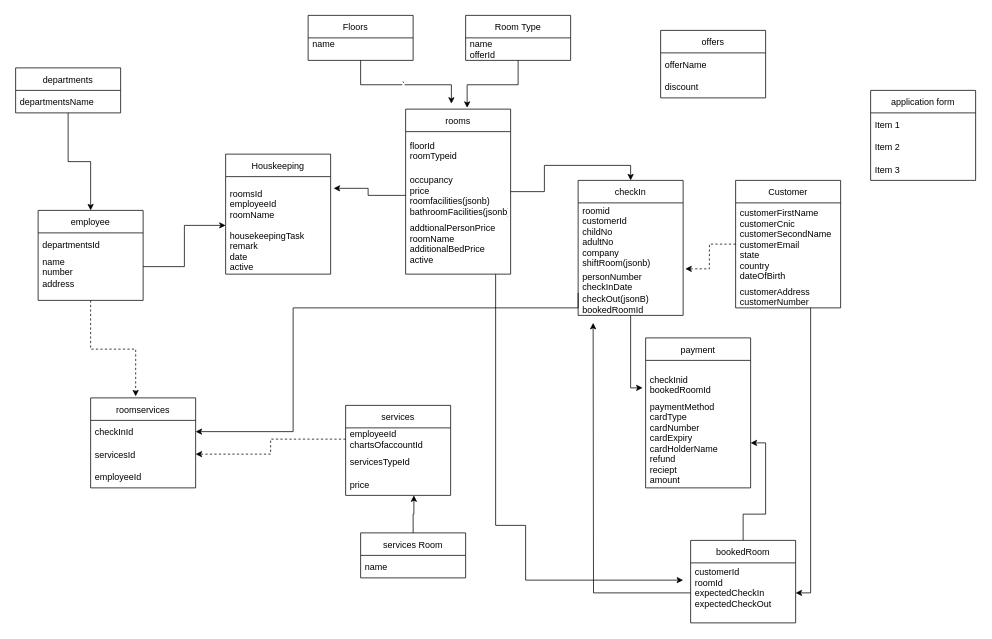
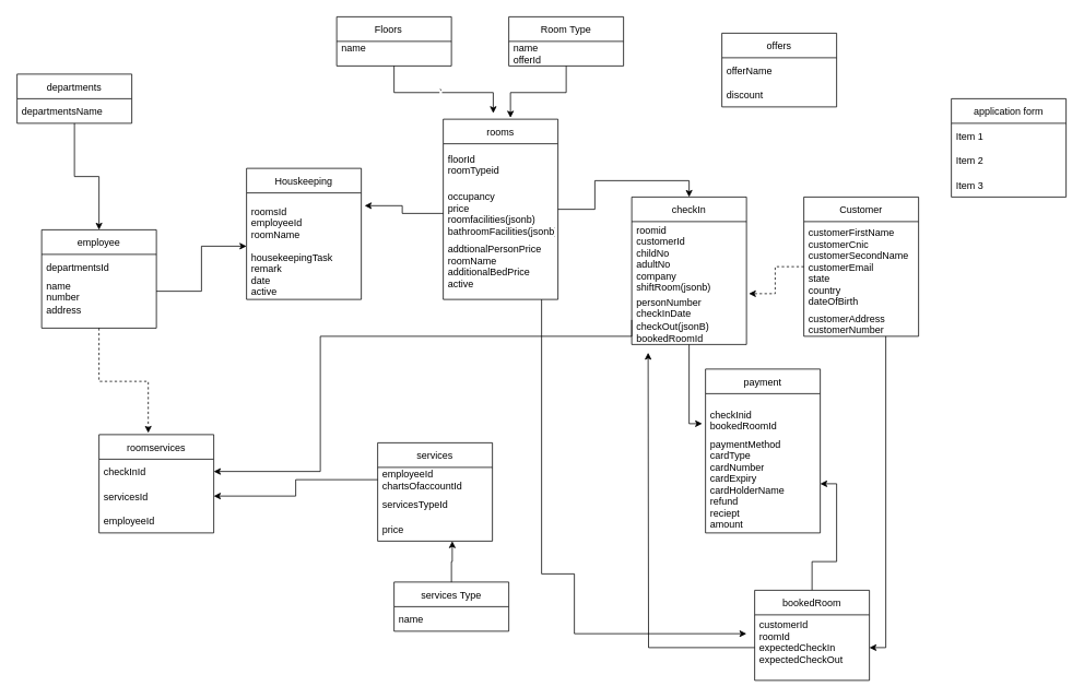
  <mxCell id="0" />
  <mxCell id="1" parent="0" />
  <mxCell id="2" value="`" style="edgeStyle=orthogonalEdgeStyle;rounded=0;orthogonalLoop=1;jettySize=auto;html=1;entryX=0.436;entryY=-0.033;entryDx=0;entryDy=0;entryPerimeter=0;" parent="1" source="3" target="13" edge="1"><mxGeometry relative="1" as="geometry" /></mxCell>
  <mxCell id="3" value="Floors    " style="swimlane;fontStyle=0;childLayout=stackLayout;horizontal=1;startSize=30;horizontalStack=0;resizeParent=1;resizeParentMax=0;resizeLast=0;collapsible=1;marginBottom=0;" parent="1" vertex="1"><mxGeometry x="410" y="20" width="140" height="60" as="geometry" /></mxCell>
  <mxCell id="4" value="name&#10;" style="text;strokeColor=none;fillColor=none;align=left;verticalAlign=middle;spacingLeft=4;spacingRight=4;overflow=hidden;points=[[0,0.5],[1,0.5]];portConstraint=eastwest;rotatable=0;" parent="3" vertex="1"><mxGeometry y="30" width="140" height="30" as="geometry" /></mxCell>
  <mxCell id="5" style="edgeStyle=orthogonalEdgeStyle;rounded=0;orthogonalLoop=1;jettySize=auto;html=1;entryX=0.586;entryY=-0.008;entryDx=0;entryDy=0;entryPerimeter=0;" parent="1" source="6" target="13" edge="1"><mxGeometry relative="1" as="geometry" /></mxCell>
  <mxCell id="6" value="Room Type" style="swimlane;fontStyle=0;childLayout=stackLayout;horizontal=1;startSize=30;horizontalStack=0;resizeParent=1;resizeParentMax=0;resizeLast=0;collapsible=1;marginBottom=0;" parent="1" vertex="1"><mxGeometry x="620" y="20" width="140" height="60" as="geometry" /></mxCell>
  <mxCell id="7" value="name&#10;offerId" style="text;strokeColor=none;fillColor=none;align=left;verticalAlign=middle;spacingLeft=4;spacingRight=4;overflow=hidden;points=[[0,0.5],[1,0.5]];portConstraint=eastwest;rotatable=0;" parent="6" vertex="1"><mxGeometry y="30" width="140" height="30" as="geometry" /></mxCell>
  <mxCell id="8" value="offers" style="swimlane;fontStyle=0;childLayout=stackLayout;horizontal=1;startSize=30;horizontalStack=0;resizeParent=1;resizeParentMax=0;resizeLast=0;collapsible=1;marginBottom=0;" parent="1" vertex="1"><mxGeometry x="880" y="40" width="140" height="90" as="geometry" /></mxCell>
  <mxCell id="9" value="offerName" style="text;strokeColor=none;fillColor=none;align=left;verticalAlign=middle;spacingLeft=4;spacingRight=4;overflow=hidden;points=[[0,0.5],[1,0.5]];portConstraint=eastwest;rotatable=0;" parent="8" vertex="1"><mxGeometry y="30" width="140" height="30" as="geometry" /></mxCell>
  <mxCell id="10" value="discount" style="text;strokeColor=none;fillColor=none;align=left;verticalAlign=middle;spacingLeft=4;spacingRight=4;overflow=hidden;points=[[0,0.5],[1,0.5]];portConstraint=eastwest;rotatable=0;" parent="8" vertex="1"><mxGeometry y="60" width="140" height="30" as="geometry" /></mxCell>
  <mxCell id="11" style="edgeStyle=orthogonalEdgeStyle;rounded=0;orthogonalLoop=1;jettySize=auto;html=1;entryX=0.5;entryY=0;entryDx=0;entryDy=0;" parent="1" source="13" target="32" edge="1"><mxGeometry relative="1" as="geometry" /></mxCell>
  <mxCell id="12" style="edgeStyle=orthogonalEdgeStyle;rounded=0;orthogonalLoop=1;jettySize=auto;html=1;" parent="1" source="13" edge="1"><mxGeometry relative="1" as="geometry"><mxPoint x="910" y="773" as="targetPoint" /><Array as="points"><mxPoint x="660" y="700" /><mxPoint x="700" y="700" /><mxPoint x="700" y="773" /></Array></mxGeometry></mxCell>
  <mxCell id="13" value="rooms" style="swimlane;fontStyle=0;childLayout=stackLayout;horizontal=1;startSize=30;horizontalStack=0;resizeParent=1;resizeParentMax=0;resizeLast=0;collapsible=1;marginBottom=0;" parent="1" vertex="1"><mxGeometry x="540" y="145" width="140" height="220" as="geometry" /></mxCell>
  <mxCell id="14" value="floorId&#10;roomTypeid" style="text;strokeColor=none;fillColor=none;align=left;verticalAlign=middle;spacingLeft=4;spacingRight=4;overflow=hidden;points=[[0,0.5],[1,0.5]];portConstraint=eastwest;rotatable=0;" parent="13" vertex="1"><mxGeometry y="30" width="140" height="50" as="geometry" /></mxCell>
  <mxCell id="15" value="occupancy&#10;price&#10;roomfacilities(jsonb)&#10;bathroomFacilities(jsonb)" style="text;strokeColor=none;fillColor=none;align=left;verticalAlign=middle;spacingLeft=4;spacingRight=4;overflow=hidden;points=[[0,0.5],[1,0.5]];portConstraint=eastwest;rotatable=0;" parent="13" vertex="1"><mxGeometry y="80" width="140" height="70" as="geometry" /></mxCell>
  <mxCell id="16" value="addtionalPersonPrice&#10;roomName&#10;additionalBedPrice&#10;active&#10;&#10;" style="text;strokeColor=none;fillColor=none;align=left;verticalAlign=middle;spacingLeft=4;spacingRight=4;overflow=hidden;points=[[0,0.5],[1,0.5]];portConstraint=eastwest;rotatable=0;" parent="13" vertex="1"><mxGeometry y="150" width="140" height="70" as="geometry" /></mxCell>
  <mxCell id="17" value="services" style="swimlane;fontStyle=0;childLayout=stackLayout;horizontal=1;startSize=30;horizontalStack=0;resizeParent=1;resizeParentMax=0;resizeLast=0;collapsible=1;marginBottom=0;" parent="1" vertex="1"><mxGeometry x="460" y="540" width="140" height="120" as="geometry" /></mxCell>
  <mxCell id="18" value="employeeId&#10;chartsOfaccountId" style="text;strokeColor=none;fillColor=none;align=left;verticalAlign=middle;spacingLeft=4;spacingRight=4;overflow=hidden;points=[[0,0.5],[1,0.5]];portConstraint=eastwest;rotatable=0;" parent="17" vertex="1"><mxGeometry y="30" width="140" height="30" as="geometry" /></mxCell>
  <mxCell id="19" value="servicesTypeId" style="text;strokeColor=none;fillColor=none;align=left;verticalAlign=middle;spacingLeft=4;spacingRight=4;overflow=hidden;points=[[0,0.5],[1,0.5]];portConstraint=eastwest;rotatable=0;" parent="17" vertex="1"><mxGeometry y="60" width="140" height="30" as="geometry" /></mxCell>
  <mxCell id="20" value="price" style="text;strokeColor=none;fillColor=none;align=left;verticalAlign=middle;spacingLeft=4;spacingRight=4;overflow=hidden;points=[[0,0.5],[1,0.5]];portConstraint=eastwest;rotatable=0;" parent="17" vertex="1"><mxGeometry y="90" width="140" height="30" as="geometry" /></mxCell>
  <mxCell id="21" style="edgeStyle=orthogonalEdgeStyle;rounded=0;orthogonalLoop=1;jettySize=auto;html=1;entryX=0.65;entryY=1;entryDx=0;entryDy=0;entryPerimeter=0;" parent="1" source="22" target="20" edge="1"><mxGeometry relative="1" as="geometry" /></mxCell>
- <mxCell id="22" value="services Room" style="swimlane;fontStyle=0;childLayout=stackLayout;horizontal=1;startSize=30;horizontalStack=0;resizeParent=1;resizeParentMax=0;resizeLast=0;collapsible=1;marginBottom=0;" parent="1" vertex="1"><mxGeometry x="480" y="710" width="140" height="60" as="geometry" /></mxCell>
+ <mxCell id="22" value="services Type" style="swimlane;fontStyle=0;childLayout=stackLayout;horizontal=1;startSize=30;horizontalStack=0;resizeParent=1;resizeParentMax=0;resizeLast=0;collapsible=1;marginBottom=0;" parent="1" vertex="1"><mxGeometry x="480" y="710" width="140" height="60" as="geometry" /></mxCell>
  <mxCell id="23" value="name" style="text;strokeColor=none;fillColor=none;align=left;verticalAlign=middle;spacingLeft=4;spacingRight=4;overflow=hidden;points=[[0,0.5],[1,0.5]];portConstraint=eastwest;rotatable=0;" parent="22" vertex="1"><mxGeometry y="30" width="140" height="30" as="geometry" /></mxCell>
  <mxCell id="24" value="Houskeeping" style="swimlane;fontStyle=0;childLayout=stackLayout;horizontal=1;startSize=30;horizontalStack=0;resizeParent=1;resizeParentMax=0;resizeLast=0;collapsible=1;marginBottom=0;" parent="1" vertex="1"><mxGeometry x="300" y="205" width="140" height="160" as="geometry" /></mxCell>
  <mxCell id="25" value="&#10;roomsId&#10;employeeId&#10;roomName&#10;&#10;housekeepingTask&#10;remark&#10;date&#10;active&#10;&#10;" style="text;strokeColor=none;fillColor=none;align=left;verticalAlign=middle;spacingLeft=4;spacingRight=4;overflow=hidden;points=[[0,0.5],[1,0.5]];portConstraint=eastwest;rotatable=0;" parent="24" vertex="1"><mxGeometry y="30" width="140" height="130" as="geometry" /></mxCell>
  <mxCell id="26" style="edgeStyle=orthogonalEdgeStyle;rounded=0;orthogonalLoop=1;jettySize=auto;html=1;entryX=1.021;entryY=-0.067;entryDx=0;entryDy=0;entryPerimeter=0;dashed=1;" parent="1" source="28" target="34" edge="1"><mxGeometry relative="1" as="geometry" /></mxCell>
  <mxCell id="27" style="edgeStyle=orthogonalEdgeStyle;rounded=0;orthogonalLoop=1;jettySize=auto;html=1;" parent="1" source="28" target="41" edge="1"><mxGeometry relative="1" as="geometry"><Array as="points"><mxPoint x="1080" y="790" /></Array></mxGeometry></mxCell>
  <mxCell id="28" value="Customer" style="swimlane;fontStyle=0;childLayout=stackLayout;horizontal=1;startSize=30;horizontalStack=0;resizeParent=1;resizeParentMax=0;resizeLast=0;collapsible=1;marginBottom=0;" parent="1" vertex="1"><mxGeometry x="980" y="240" width="140" height="170" as="geometry" /></mxCell>
  <mxCell id="29" value="customerFirstName&#10;customerCnic&#10;customerSecondName&#10;customerEmail&#10;state&#10;country&#10;dateOfBirth" style="text;strokeColor=none;fillColor=none;align=left;verticalAlign=middle;spacingLeft=4;spacingRight=4;overflow=hidden;points=[[0,0.5],[1,0.5]];portConstraint=eastwest;rotatable=0;" parent="28" vertex="1"><mxGeometry y="30" width="140" height="110" as="geometry" /></mxCell>
  <mxCell id="30" value="customerAddress&#10;customerNumber" style="text;strokeColor=none;fillColor=none;align=left;verticalAlign=middle;spacingLeft=4;spacingRight=4;overflow=hidden;points=[[0,0.5],[1,0.5]];portConstraint=eastwest;rotatable=0;" parent="28" vertex="1"><mxGeometry y="140" width="140" height="30" as="geometry" /></mxCell>
  <mxCell id="31" style="edgeStyle=orthogonalEdgeStyle;rounded=0;orthogonalLoop=1;jettySize=auto;html=1;entryX=-0.029;entryY=0.733;entryDx=0;entryDy=0;entryPerimeter=0;" parent="1" source="32" target="37" edge="1"><mxGeometry relative="1" as="geometry" /></mxCell>
  <mxCell id="32" value="checkIn" style="swimlane;fontStyle=0;childLayout=stackLayout;horizontal=1;startSize=30;horizontalStack=0;resizeParent=1;resizeParentMax=0;resizeLast=0;collapsible=1;marginBottom=0;" parent="1" vertex="1"><mxGeometry x="770" y="240" width="140" height="180" as="geometry" /></mxCell>
  <mxCell id="33" value="roomid&#10;customerId&#10;childNo&#10;adultNo&#10;company&#10;shiftRoom(jsonb)" style="text;strokeColor=none;fillColor=none;align=left;verticalAlign=middle;spacingLeft=4;spacingRight=4;overflow=hidden;points=[[0,0.5],[1,0.5]];portConstraint=eastwest;rotatable=0;" parent="32" vertex="1"><mxGeometry y="30" width="140" height="90" as="geometry" /></mxCell>
  <mxCell id="34" value="personNumber&#10;checkInDate" style="text;strokeColor=none;fillColor=none;align=left;verticalAlign=middle;spacingLeft=4;spacingRight=4;overflow=hidden;points=[[0,0.5],[1,0.5]];portConstraint=eastwest;rotatable=0;" parent="32" vertex="1"><mxGeometry y="120" width="140" height="30" as="geometry" /></mxCell>
  <mxCell id="35" value="checkOut(jsonB)&#10;bookedRoomId" style="text;strokeColor=none;fillColor=none;align=left;verticalAlign=middle;spacingLeft=4;spacingRight=4;overflow=hidden;points=[[0,0.5],[1,0.5]];portConstraint=eastwest;rotatable=0;" parent="32" vertex="1"><mxGeometry y="150" width="140" height="30" as="geometry" /></mxCell>
  <mxCell id="36" value="payment" style="swimlane;fontStyle=0;childLayout=stackLayout;horizontal=1;startSize=30;horizontalStack=0;resizeParent=1;resizeParentMax=0;resizeLast=0;collapsible=1;marginBottom=0;" parent="1" vertex="1"><mxGeometry x="860" y="450" width="140" height="200" as="geometry" /></mxCell>
  <mxCell id="37" value="&#10;checkInid&#10;bookedRoomId" style="text;strokeColor=none;fillColor=none;align=left;verticalAlign=middle;spacingLeft=4;spacingRight=4;overflow=hidden;points=[[0,0.5],[1,0.5]];portConstraint=eastwest;rotatable=0;" parent="36" vertex="1"><mxGeometry y="30" width="140" height="50" as="geometry" /></mxCell>
  <mxCell id="38" value="paymentMethod&#10;cardType&#10;cardNumber&#10;cardExpiry&#10;cardHolderName&#10;refund&#10;reciept&#10;amount" style="text;strokeColor=none;fillColor=none;align=left;verticalAlign=middle;spacingLeft=4;spacingRight=4;overflow=hidden;points=[[0,0.5],[1,0.5]];portConstraint=eastwest;rotatable=0;" parent="36" vertex="1"><mxGeometry y="80" width="140" height="120" as="geometry" /></mxCell>
  <mxCell id="39" style="edgeStyle=orthogonalEdgeStyle;rounded=0;orthogonalLoop=1;jettySize=auto;html=1;" parent="1" source="40" target="38" edge="1"><mxGeometry relative="1" as="geometry"><mxPoint x="990" y="570" as="targetPoint" /><Array as="points" /></mxGeometry></mxCell>
  <mxCell id="40" value="bookedRoom" style="swimlane;fontStyle=0;childLayout=stackLayout;horizontal=1;startSize=30;horizontalStack=0;resizeParent=1;resizeParentMax=0;resizeLast=0;collapsible=1;marginBottom=0;" parent="1" vertex="1"><mxGeometry x="920" y="720" width="140" height="110" as="geometry" /></mxCell>
  <mxCell id="41" value="customerId&#10;roomId&#10;expectedCheckIn&#10;expectedCheckOut&#10;" style="text;strokeColor=none;fillColor=none;align=left;verticalAlign=middle;spacingLeft=4;spacingRight=4;overflow=hidden;points=[[0,0.5],[1,0.5]];portConstraint=eastwest;rotatable=0;" parent="40" vertex="1"><mxGeometry y="30" width="140" height="80" as="geometry" /></mxCell>
  <mxCell id="42" value="" style="edgeStyle=orthogonalEdgeStyle;rounded=0;orthogonalLoop=1;jettySize=auto;html=1;" parent="1" source="43" target="46" edge="1"><mxGeometry relative="1" as="geometry" /></mxCell>
  <mxCell id="43" value="departments" style="swimlane;fontStyle=0;childLayout=stackLayout;horizontal=1;startSize=30;horizontalStack=0;resizeParent=1;resizeParentMax=0;resizeLast=0;collapsible=1;marginBottom=0;" parent="1" vertex="1"><mxGeometry x="20" y="90" width="140" height="60" as="geometry" /></mxCell>
  <mxCell id="44" value="departmentsName" style="text;strokeColor=none;fillColor=none;align=left;verticalAlign=middle;spacingLeft=4;spacingRight=4;overflow=hidden;points=[[0,0.5],[1,0.5]];portConstraint=eastwest;rotatable=0;" parent="43" vertex="1"><mxGeometry y="30" width="140" height="30" as="geometry" /></mxCell>
  <mxCell id="45" style="edgeStyle=orthogonalEdgeStyle;rounded=0;orthogonalLoop=1;jettySize=auto;html=1;entryX=0.429;entryY=-0.017;entryDx=0;entryDy=0;entryPerimeter=0;dashed=1;" parent="1" source="46" target="52" edge="1"><mxGeometry relative="1" as="geometry" /></mxCell>
  <mxCell id="46" value="employee" style="swimlane;fontStyle=0;childLayout=stackLayout;horizontal=1;startSize=30;horizontalStack=0;resizeParent=1;resizeParentMax=0;resizeLast=0;collapsible=1;marginBottom=0;" parent="1" vertex="1"><mxGeometry x="50" y="280" width="140" height="120" as="geometry" /></mxCell>
  <mxCell id="47" value="departmentsId" style="text;strokeColor=none;fillColor=none;align=left;verticalAlign=middle;spacingLeft=4;spacingRight=4;overflow=hidden;points=[[0,0.5],[1,0.5]];portConstraint=eastwest;rotatable=0;" parent="46" vertex="1"><mxGeometry y="30" width="140" height="30" as="geometry" /></mxCell>
  <mxCell id="48" value="name&#10;number" style="text;strokeColor=none;fillColor=none;align=left;verticalAlign=middle;spacingLeft=4;spacingRight=4;overflow=hidden;points=[[0,0.5],[1,0.5]];portConstraint=eastwest;rotatable=0;" parent="46" vertex="1"><mxGeometry y="60" width="140" height="30" as="geometry" /></mxCell>
  <mxCell id="49" value="address&#10;" style="text;strokeColor=none;fillColor=none;align=left;verticalAlign=middle;spacingLeft=4;spacingRight=4;overflow=hidden;points=[[0,0.5],[1,0.5]];portConstraint=eastwest;rotatable=0;" parent="46" vertex="1"><mxGeometry y="90" width="140" height="30" as="geometry" /></mxCell>
  <mxCell id="50" style="edgeStyle=orthogonalEdgeStyle;rounded=0;orthogonalLoop=1;jettySize=auto;html=1;" parent="1" source="48" target="25" edge="1"><mxGeometry relative="1" as="geometry" /></mxCell>
  <mxCell id="51" style="edgeStyle=orthogonalEdgeStyle;rounded=0;orthogonalLoop=1;jettySize=auto;html=1;entryX=1.029;entryY=0.12;entryDx=0;entryDy=0;entryPerimeter=0;" parent="1" source="15" target="25" edge="1"><mxGeometry relative="1" as="geometry" /></mxCell>
  <mxCell id="52" value="roomservices" style="swimlane;fontStyle=0;childLayout=stackLayout;horizontal=1;startSize=30;horizontalStack=0;resizeParent=1;resizeParentMax=0;resizeLast=0;collapsible=1;marginBottom=0;" parent="1" vertex="1"><mxGeometry x="120" y="530" width="140" height="120" as="geometry" /></mxCell>
  <mxCell id="53" value="checkInId" style="text;strokeColor=none;fillColor=none;align=left;verticalAlign=middle;spacingLeft=4;spacingRight=4;overflow=hidden;points=[[0,0.5],[1,0.5]];portConstraint=eastwest;rotatable=0;" parent="52" vertex="1"><mxGeometry y="30" width="140" height="30" as="geometry" /></mxCell>
  <mxCell id="54" value="servicesId" style="text;strokeColor=none;fillColor=none;align=left;verticalAlign=middle;spacingLeft=4;spacingRight=4;overflow=hidden;points=[[0,0.5],[1,0.5]];portConstraint=eastwest;rotatable=0;" parent="52" vertex="1"><mxGeometry y="60" width="140" height="30" as="geometry" /></mxCell>
  <mxCell id="55" value="employeeId" style="text;strokeColor=none;fillColor=none;align=left;verticalAlign=middle;spacingLeft=4;spacingRight=4;overflow=hidden;points=[[0,0.5],[1,0.5]];portConstraint=eastwest;rotatable=0;" parent="52" vertex="1"><mxGeometry y="90" width="140" height="30" as="geometry" /></mxCell>
- <mxCell id="56" style="edgeStyle=orthogonalEdgeStyle;rounded=0;orthogonalLoop=1;jettySize=auto;html=1;entryX=1;entryY=0.5;entryDx=0;entryDy=0;dashed=1;" parent="1" source="18" target="54" edge="1"><mxGeometry relative="1" as="geometry" /></mxCell>
+ <mxCell id="56" style="edgeStyle=orthogonalEdgeStyle;rounded=0;orthogonalLoop=1;jettySize=auto;html=1;entryX=1;entryY=0.5;entryDx=0;entryDy=0;" parent="1" source="18" target="54" edge="1"><mxGeometry relative="1" as="geometry" /></mxCell>
  <mxCell id="57" style="edgeStyle=orthogonalEdgeStyle;rounded=0;orthogonalLoop=1;jettySize=auto;html=1;entryX=1;entryY=0.5;entryDx=0;entryDy=0;" parent="1" source="34" target="53" edge="1"><mxGeometry relative="1" as="geometry"><Array as="points"><mxPoint x="770" y="410" /><mxPoint x="390" y="410" /><mxPoint x="390" y="575" /></Array></mxGeometry></mxCell>
  <mxCell id="58" style="edgeStyle=orthogonalEdgeStyle;rounded=0;orthogonalLoop=1;jettySize=auto;html=1;" parent="1" source="41" edge="1"><mxGeometry relative="1" as="geometry"><mxPoint x="790" y="430" as="targetPoint" /></mxGeometry></mxCell>
  <mxCell id="59" value="application form" style="swimlane;fontStyle=0;childLayout=stackLayout;horizontal=1;startSize=30;horizontalStack=0;resizeParent=1;resizeParentMax=0;resizeLast=0;collapsible=1;marginBottom=0;" vertex="1" parent="1"><mxGeometry x="1160" y="120" width="140" height="120" as="geometry" /></mxCell>
  <mxCell id="60" value="Item 1" style="text;strokeColor=none;fillColor=none;align=left;verticalAlign=middle;spacingLeft=4;spacingRight=4;overflow=hidden;points=[[0,0.5],[1,0.5]];portConstraint=eastwest;rotatable=0;" vertex="1" parent="59"><mxGeometry y="30" width="140" height="30" as="geometry" /></mxCell>
  <mxCell id="61" value="Item 2" style="text;strokeColor=none;fillColor=none;align=left;verticalAlign=middle;spacingLeft=4;spacingRight=4;overflow=hidden;points=[[0,0.5],[1,0.5]];portConstraint=eastwest;rotatable=0;" vertex="1" parent="59"><mxGeometry y="60" width="140" height="30" as="geometry" /></mxCell>
  <mxCell id="62" value="Item 3" style="text;strokeColor=none;fillColor=none;align=left;verticalAlign=middle;spacingLeft=4;spacingRight=4;overflow=hidden;points=[[0,0.5],[1,0.5]];portConstraint=eastwest;rotatable=0;" vertex="1" parent="59"><mxGeometry y="90" width="140" height="30" as="geometry" /></mxCell>
